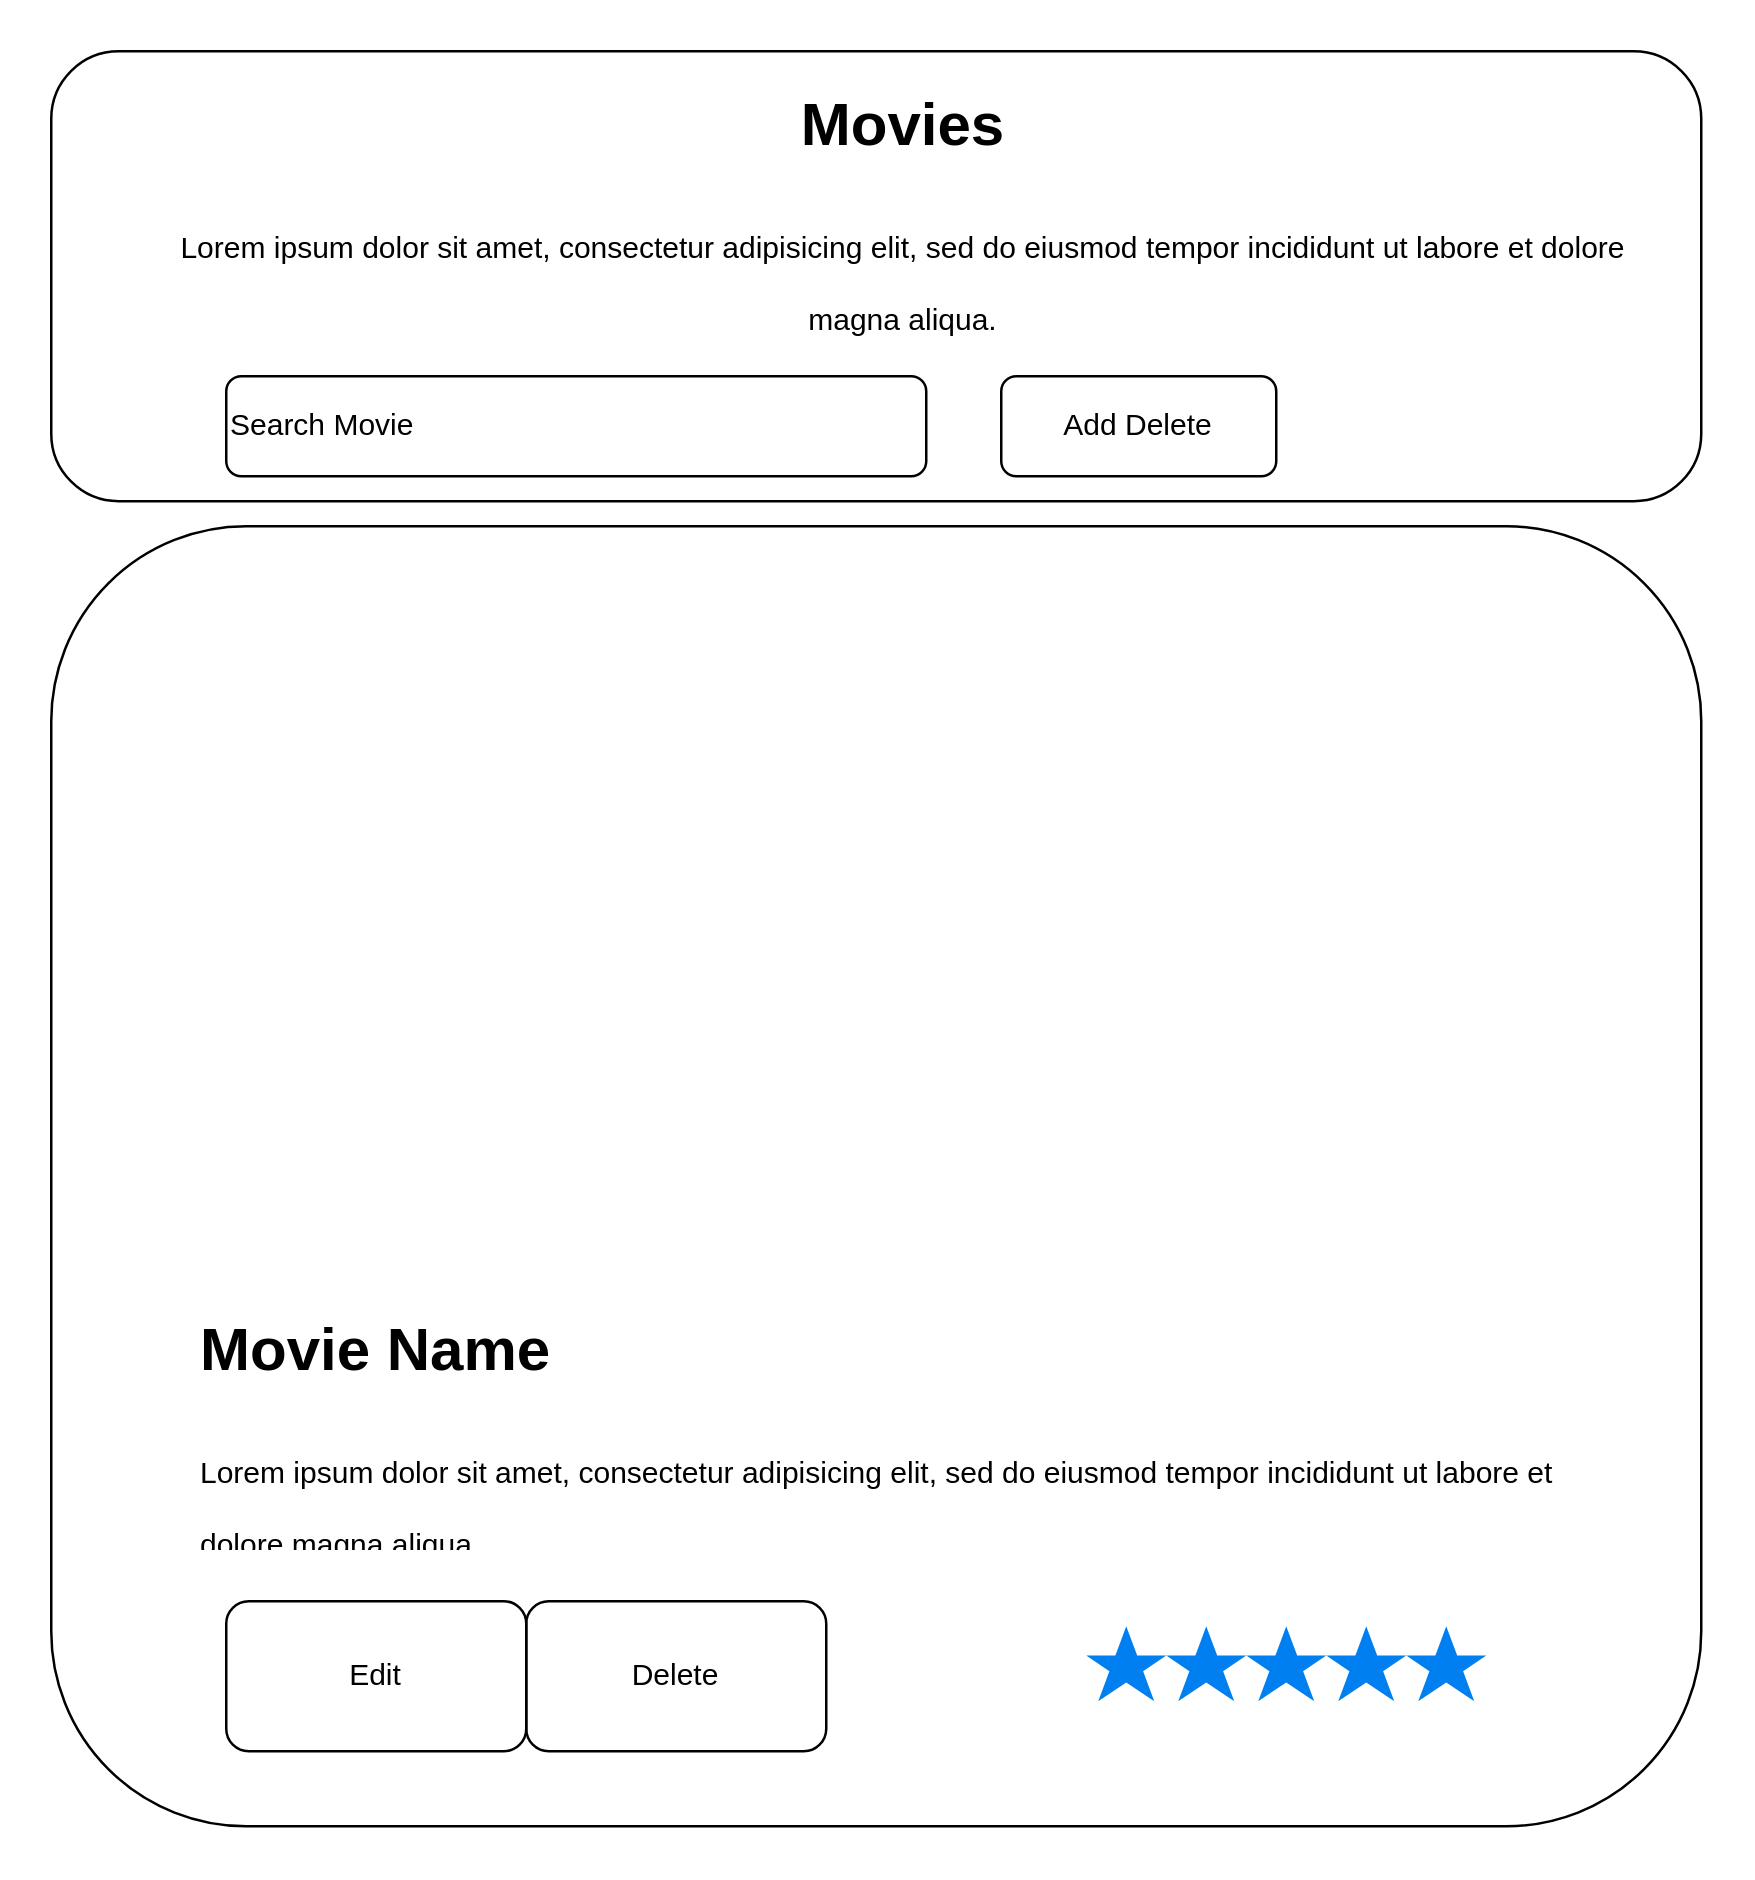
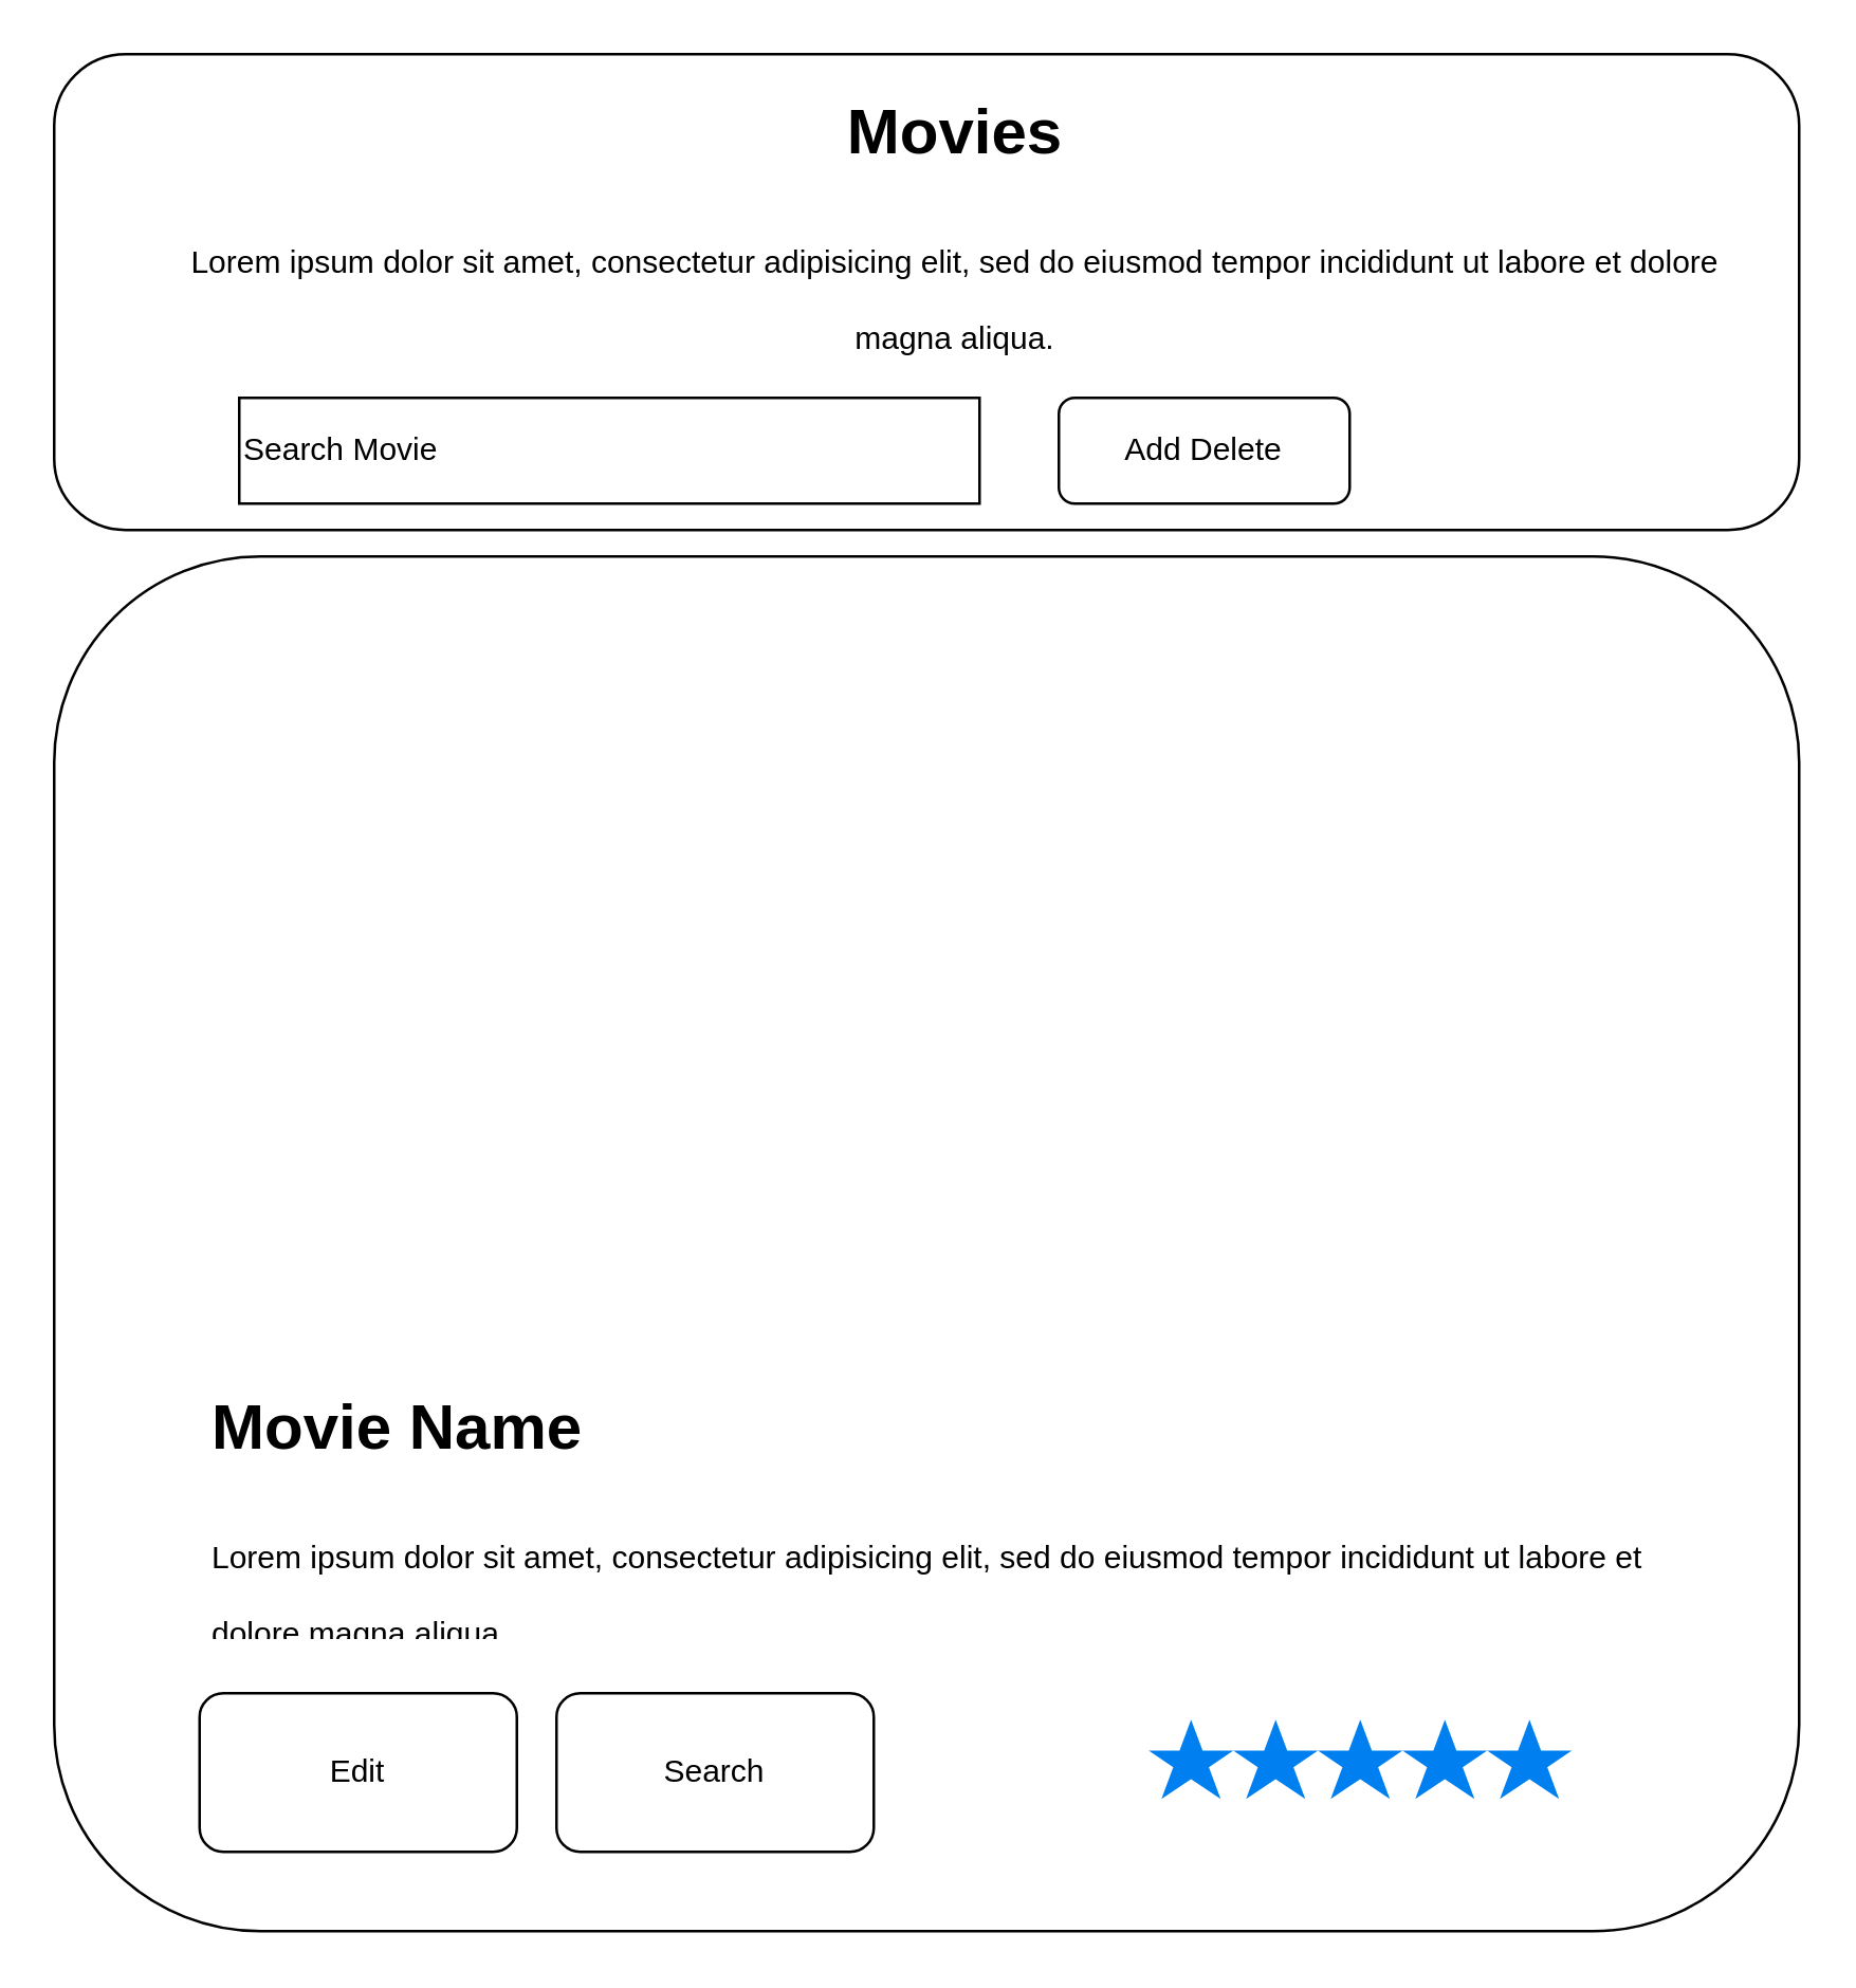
  <mxCell id="0" />
  <mxCell id="1" parent="0" />
  <mxCell id="2" value="" style="rounded=1;whiteSpace=wrap;html=1;" vertex="1" parent="1"><mxGeometry x="20" y="20" width="660" height="180" as="geometry" /></mxCell>
  <mxCell id="3" value="&lt;h1 style=&quot;text-align: center&quot;&gt;&lt;span style=&quot;text-align: left&quot;&gt;Movies&lt;/span&gt;&lt;/h1&gt;&lt;h1 style=&quot;text-align: center&quot;&gt;&lt;span style=&quot;font-size: 12px ; font-weight: normal ; text-align: left&quot;&gt;Lorem ipsum dolor sit amet, consectetur adipisicing elit, sed do eiusmod tempor incididunt ut labore et dolore magna aliqua.&lt;/span&gt;&lt;br&gt;&lt;/h1&gt;" style="text;html=1;strokeColor=none;fillColor=none;spacing=5;spacingTop=-20;whiteSpace=wrap;overflow=hidden;rounded=0;" vertex="1" parent="1"><mxGeometry x="60" y="30" width="600" height="120" as="geometry" /></mxCell>
  <mxCell id="4" value="Add Delete" style="rounded=1;whiteSpace=wrap;html=1;" vertex="1" parent="1"><mxGeometry x="400" y="150" width="110" height="40" as="geometry" /></mxCell>
- <mxCell id="5" value="Search Movie" style="rounded=1;whiteSpace=wrap;html=1;align=left;" vertex="1" parent="1"><mxGeometry x="90" y="150" width="280" height="40" as="geometry" /></mxCell>
+ <mxCell id="5" value="Search Movie" style="whiteSpace=wrap;html=1;align=left;rounded=0;" vertex="1" parent="1"><mxGeometry x="90" y="150" width="280" height="40" as="geometry" /></mxCell>
  <mxCell id="6" value="" style="rounded=1;whiteSpace=wrap;html=1;" vertex="1" parent="1"><mxGeometry x="20" y="210" width="660" height="520" as="geometry" /></mxCell>
  <mxCell id="7" value="&lt;h1&gt;&lt;span&gt;Movie Name&lt;/span&gt;&lt;/h1&gt;&lt;h1&gt;&lt;span style=&quot;font-size: 12px ; font-weight: normal&quot;&gt;Lorem ipsum dolor sit amet, consectetur adipisicing elit, sed do eiusmod tempor incididunt ut labore et dolore magna aliqua.&lt;/span&gt;&lt;br&gt;&lt;/h1&gt;" style="text;html=1;strokeColor=none;fillColor=none;spacing=5;spacingTop=-20;whiteSpace=wrap;overflow=hidden;rounded=0;" vertex="1" parent="1"><mxGeometry x="75" y="520" width="550" height="100" as="geometry" /></mxCell>
- <mxCell id="8" value="Delete" style="rounded=1;whiteSpace=wrap;html=1;" vertex="1" parent="1"><mxGeometry x="210" y="640" width="120" height="60" as="geometry" /></mxCell>
- <mxCell id="9" value="Edit" style="rounded=1;whiteSpace=wrap;html=1;" vertex="1" parent="1"><mxGeometry x="90" y="640" width="120" height="60" as="geometry" /></mxCell>
+ <mxCell id="8" value="Search" style="rounded=1;whiteSpace=wrap;html=1;" vertex="1" parent="1"><mxGeometry x="210" y="640" width="120" height="60" as="geometry" /></mxCell>
+ <mxCell id="9" value="Edit" style="rounded=1;whiteSpace=wrap;html=1;" vertex="1" parent="1"><mxGeometry x="75" y="640" width="120" height="60" as="geometry" /></mxCell>
  <mxCell id="10" value="" style="html=1;verticalLabelPosition=bottom;labelBackgroundColor=#ffffff;verticalAlign=top;shadow=0;dashed=0;strokeWidth=2;shape=mxgraph.ios7.misc.star;fillColor=#0080f0;strokeColor=none;" vertex="1" parent="1"><mxGeometry x="434" y="650" width="32" height="30" as="geometry" /></mxCell>
  <mxCell id="11" value="" style="html=1;verticalLabelPosition=bottom;labelBackgroundColor=#ffffff;verticalAlign=top;shadow=0;dashed=0;strokeWidth=2;shape=mxgraph.ios7.misc.star;fillColor=#0080f0;strokeColor=none;" vertex="1" parent="1"><mxGeometry x="466" y="650" width="32" height="30" as="geometry" /></mxCell>
  <mxCell id="12" value="" style="html=1;verticalLabelPosition=bottom;labelBackgroundColor=#ffffff;verticalAlign=top;shadow=0;dashed=0;strokeWidth=2;shape=mxgraph.ios7.misc.star;fillColor=#0080f0;strokeColor=none;" vertex="1" parent="1"><mxGeometry x="498" y="650" width="32" height="30" as="geometry" /></mxCell>
  <mxCell id="13" value="" style="html=1;verticalLabelPosition=bottom;labelBackgroundColor=#ffffff;verticalAlign=top;shadow=0;dashed=0;strokeWidth=2;shape=mxgraph.ios7.misc.star;fillColor=#0080f0;strokeColor=none;" vertex="1" parent="1"><mxGeometry x="530" y="650" width="32" height="30" as="geometry" /></mxCell>
  <mxCell id="14" value="" style="html=1;verticalLabelPosition=bottom;labelBackgroundColor=#ffffff;verticalAlign=top;shadow=0;dashed=0;strokeWidth=2;shape=mxgraph.ios7.misc.star;fillColor=#0080f0;strokeColor=none;" vertex="1" parent="1"><mxGeometry x="562" y="650" width="32" height="30" as="geometry" /></mxCell>
